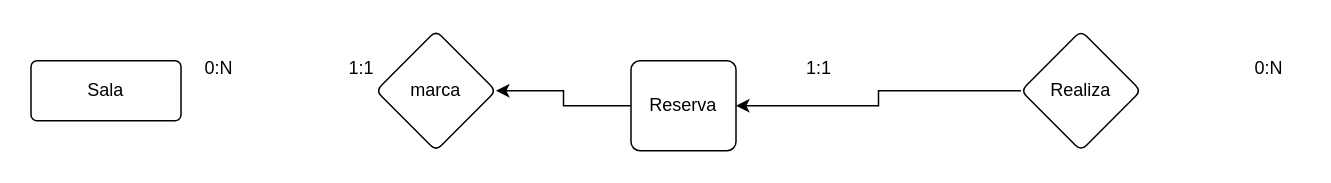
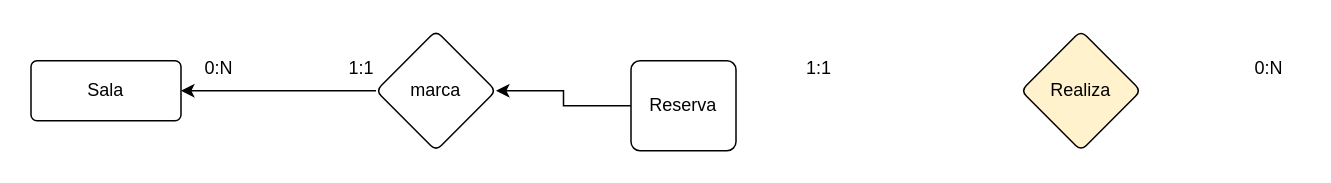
  <mxCell id="0" />
  <mxCell id="1" parent="0" />
  <mxCell id="2" value="Sala" style="rounded=1;arcSize=10;whiteSpace=wrap;html=1;align=center;" vertex="1" parent="1"><mxGeometry x="20" y="40" width="100" height="40" as="geometry" /></mxCell>
  <mxCell id="3" value="" style="edgeStyle=orthogonalEdgeStyle;rounded=0;orthogonalLoop=1;jettySize=auto;html=1;" edge="1" parent="1" source="4" target="8"><mxGeometry relative="1" as="geometry" /></mxCell>
  <mxCell id="4" value="Reserva" style="rounded=1;arcSize=10;whiteSpace=wrap;html=1;align=center;" vertex="1" parent="1"><mxGeometry x="420" y="40" width="70" height="60" as="geometry" /></mxCell>
- <mxCell id="5" style="edgeStyle=orthogonalEdgeStyle;rounded=0;orthogonalLoop=1;jettySize=auto;html=1;" edge="1" parent="1" source="6" target="4"><mxGeometry relative="1" as="geometry" /></mxCell>
- <mxCell id="6" value="Realiza" style="rhombus;whiteSpace=wrap;html=1;rounded=1;arcSize=10;" vertex="1" parent="1"><mxGeometry x="680" y="20" width="80" height="80" as="geometry" /></mxCell>
+ <mxCell id="6" value="Realiza" style="rhombus;whiteSpace=wrap;html=1;rounded=1;arcSize=10;fillColor=#fff2cc;" vertex="1" parent="1"><mxGeometry x="680" y="20" width="80" height="80" as="geometry" /></mxCell>
+ <mxCell id="7" style="edgeStyle=orthogonalEdgeStyle;rounded=0;orthogonalLoop=1;jettySize=auto;html=1;" edge="1" parent="1" source="8" target="2"><mxGeometry relative="1" as="geometry" /></mxCell>
  <mxCell id="8" value="marca" style="rhombus;whiteSpace=wrap;html=1;rounded=1;arcSize=10;" vertex="1" parent="1"><mxGeometry x="250" y="20" width="80" height="80" as="geometry" /></mxCell>
  <mxCell id="9" value="0:N" style="text;html=1;align=center;verticalAlign=middle;resizable=0;points=[];autosize=1;strokeColor=none;fillColor=none;" vertex="1" parent="1"><mxGeometry x="825" y="30" width="40" height="30" as="geometry" /></mxCell>
  <mxCell id="10" value="1:1" style="text;html=1;align=center;verticalAlign=middle;resizable=0;points=[];autosize=1;strokeColor=none;fillColor=none;" vertex="1" parent="1"><mxGeometry x="525" y="30" width="40" height="30" as="geometry" /></mxCell>
  <mxCell id="11" value="0:N" style="text;html=1;align=center;verticalAlign=middle;resizable=0;points=[];autosize=1;strokeColor=none;fillColor=none;" vertex="1" parent="1"><mxGeometry x="125" y="30" width="40" height="30" as="geometry" /></mxCell>
  <mxCell id="12" value="1:1" style="text;html=1;align=center;verticalAlign=middle;resizable=0;points=[];autosize=1;strokeColor=none;fillColor=none;" vertex="1" parent="1"><mxGeometry x="220" y="30" width="40" height="30" as="geometry" /></mxCell>
